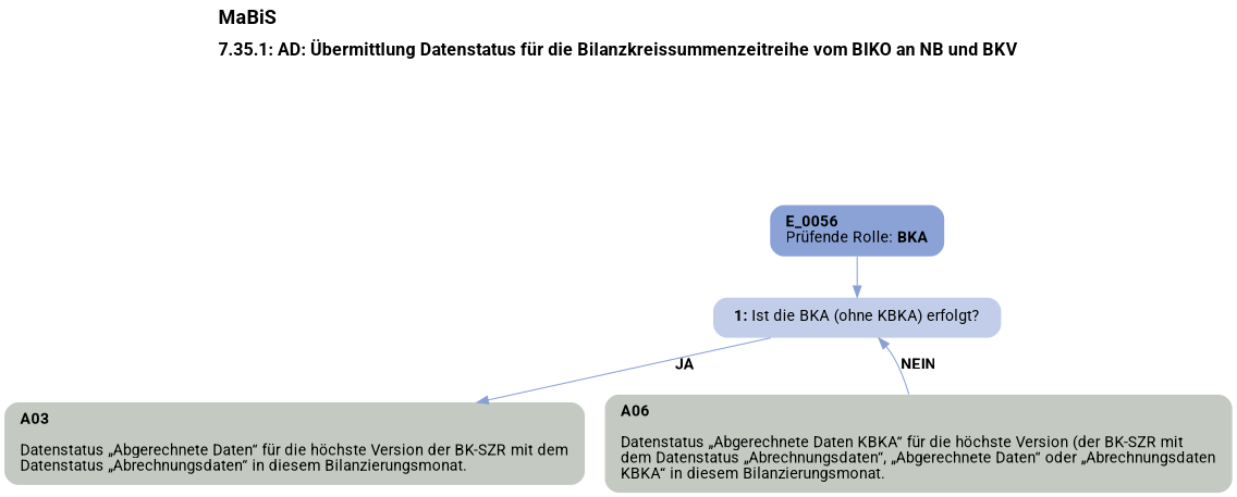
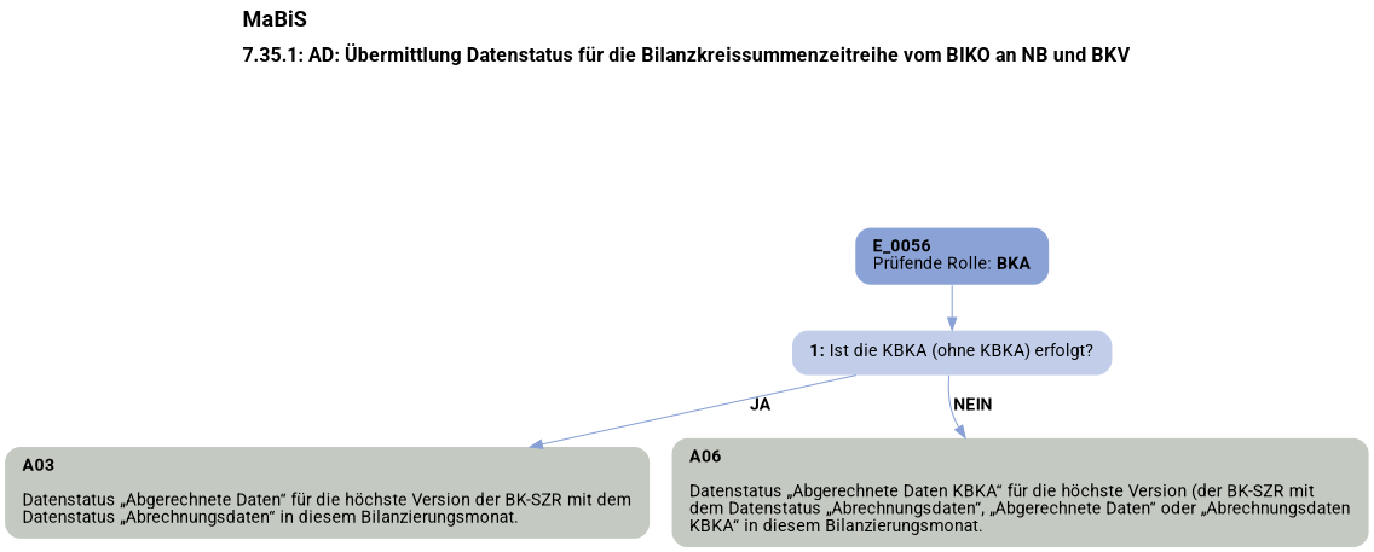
  digraph {
    concentrate=true
    fontname="Roboto, sans-serif"
    fontsize=12
    label=<<B><FONT POINT-SIZE="18">MaBiS</FONT></B><BR align="left"/><BR/><B><FONT POINT-SIZE="16">7.35.1: AD: Übermittlung Datenstatus für die Bilanzkreissummenzeitreihe vom BIKO an NB und BKV</FONT></B><BR align="left"/><BR/><BR/><BR/>>
    labelloc=t
    pack=true
    packmode=array
    rankdir=TB
    node [fillcolor="#c4cac1" fontname="Roboto, sans-serif" margin="0.2,0.12" penwidth=0.0 shape=box style="filled,rounded"]
    edge [color="#88a0d6" fontname="Roboto, sans-serif"]
    n1 [fillcolor="#8ba2d7" label=<<B>E_0056</B><BR align="left"/><FONT>Prüfende Rolle: <B>BKA</B></FONT><BR align="center"/>>]
-   n2 [fillcolor="#c2cee9" label=<<B>1: </B>Ist die BKA (ohne KBKA) erfolgt?<BR align="left"/>>]
+   n2 [fillcolor="#c2cee9" label=<<B>1: </B>Ist die KBKA (ohne KBKA) erfolgt?<BR align="left"/>>]
    n3 [label=<<B>A03</B><BR align="left"/><BR align="left"/><FONT>Datenstatus „Abgerechnete Daten“ für die höchste Version der BK-SZR mit dem<BR align="left"/>Datenstatus „Abrechnungsdaten“ in diesem Bilanzierungsmonat.<BR align="left"/></FONT>>]
    n4 [label=<<B>A06</B><BR align="left"/><BR align="left"/><FONT>Datenstatus „Abgerechnete Daten KBKA“ für die höchste Version (der BK-SZR mit<BR align="left"/>dem Datenstatus „Abrechnungsdaten“, „Abgerechnete Daten“ oder „Abrechnungsdaten<BR align="left"/>KBKA“ in diesem Bilanzierungsmonat.<BR align="left"/></FONT>>]
    n1 -> n2 [fontname=""]
    n2 -> n3 [label=<<B>JA</B>>]
-   n4 -> n2 [label=<<B>NEIN</B>>]
+   n2 -> n4 [label=<<B>NEIN</B>>]
  }
